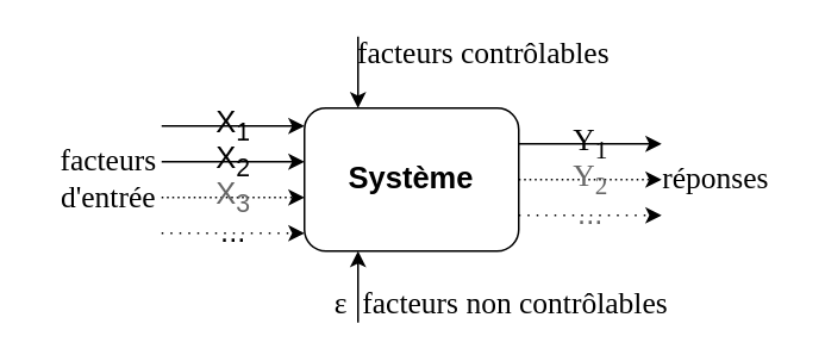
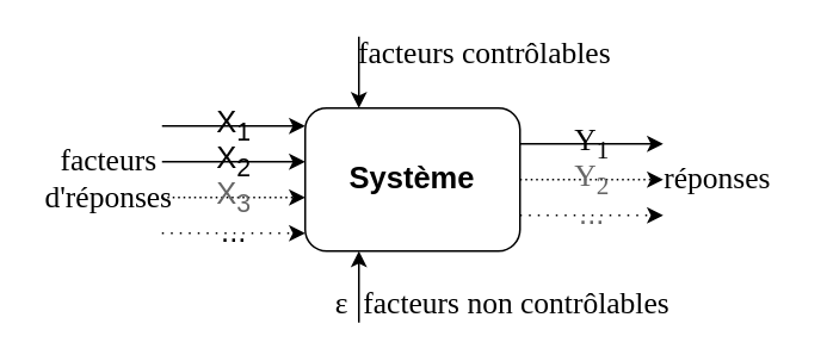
  <mxCell id="0" />
  <mxCell id="1" parent="0" />
  <mxCell id="2" value="&lt;font style=&quot;font-size: 17px;&quot;&gt;&lt;b&gt;Système&lt;/b&gt;&lt;/font&gt;" style="rounded=1;whiteSpace=wrap;html=1;labelBackgroundColor=none;fillColor=none;" vertex="1" parent="1"><mxGeometry x="170" y="60" width="120" height="80" as="geometry" /></mxCell>
  <mxCell id="3" value="X&lt;sub&gt;1&lt;/sub&gt;" style="endArrow=classic;html=1;rounded=0;fontSize=17;labelBackgroundColor=none;" edge="1" parent="1"><mxGeometry width="50" height="50" relative="1" as="geometry"><mxPoint x="90" y="70" as="sourcePoint" /><mxPoint x="170" y="70" as="targetPoint" /></mxGeometry></mxCell>
  <mxCell id="4" value="X&lt;sub&gt;2&lt;/sub&gt;" style="endArrow=classic;html=1;rounded=0;fontSize=17;labelBackgroundColor=none;" edge="1" parent="1"><mxGeometry width="50" height="50" relative="1" as="geometry"><mxPoint x="90" y="90" as="sourcePoint" /><mxPoint x="170" y="90" as="targetPoint" /></mxGeometry></mxCell>
  <mxCell id="5" value="X&lt;sub&gt;3&lt;/sub&gt;" style="endArrow=classic;html=1;rounded=0;fontSize=17;dashed=1;dashPattern=1 2;fontColor=#666666;labelBackgroundColor=none;" edge="1" parent="1"><mxGeometry width="50" height="50" relative="1" as="geometry"><mxPoint x="90" y="110" as="sourcePoint" /><mxPoint x="170" y="110" as="targetPoint" /></mxGeometry></mxCell>
  <mxCell id="6" value="&amp;nbsp;...&amp;nbsp;" style="endArrow=classic;html=1;rounded=0;fontSize=17;dashed=1;dashPattern=1 4;labelBackgroundColor=none;" edge="1" parent="1"><mxGeometry width="50" height="50" relative="1" as="geometry"><mxPoint x="90" y="130" as="sourcePoint" /><mxPoint x="170" y="130" as="targetPoint" /></mxGeometry></mxCell>
  <mxCell id="7" value="&lt;font color=&quot;#000000&quot;&gt;facteurs contrôlables&lt;br&gt;&lt;/font&gt;" style="endArrow=classic;html=1;rounded=0;fontFamily=Times New Roman;fontSize=17;fontColor=#666666;entryX=0.25;entryY=0;entryDx=0;entryDy=0;labelBackgroundColor=none;" edge="1" parent="1" target="2"><mxGeometry x="-0.5" y="70" width="50" height="50" relative="1" as="geometry"><mxPoint x="200" y="20" as="sourcePoint" /><mxPoint x="192" y="60" as="targetPoint" /><mxPoint as="offset" /></mxGeometry></mxCell>
  <mxCell id="8" value="&lt;font color=&quot;#000000&quot;&gt;ε&amp;nbsp; facteurs non contrôlables&lt;br&gt;&lt;/font&gt;" style="endArrow=classic;html=1;rounded=0;fontFamily=Times New Roman;fontSize=17;fontColor=#666666;entryX=0.25;entryY=1;entryDx=0;entryDy=0;labelBackgroundColor=none;" edge="1" parent="1" target="2"><mxGeometry x="-0.5" y="-80" width="50" height="50" relative="1" as="geometry"><mxPoint x="200" y="180" as="sourcePoint" /><mxPoint x="202" y="70" as="targetPoint" /><mxPoint as="offset" /></mxGeometry></mxCell>
- <mxCell id="9" value="facteurs&lt;br&gt;d'entrée" style="text;html=1;align=center;verticalAlign=middle;resizable=0;points=[];autosize=1;strokeColor=none;fillColor=none;fontSize=17;fontFamily=Times New Roman;fontColor=#000000;" vertex="1" parent="1"><mxGeometry x="20" y="75" width="80" height="50" as="geometry" /></mxCell>
+ <mxCell id="9" value="facteurs&lt;br&gt;d'réponses" style="text;html=1;align=center;verticalAlign=middle;resizable=0;points=[];autosize=1;strokeColor=none;fillColor=none;fontSize=17;fontFamily=Times New Roman;fontColor=#000000;" vertex="1" parent="1"><mxGeometry x="20" y="75" width="80" height="50" as="geometry" /></mxCell>
  <mxCell id="10" value="Y&lt;sub&gt;1&lt;/sub&gt;" style="endArrow=classic;html=1;rounded=0;fontFamily=Times New Roman;fontSize=17;fontColor=#000000;exitX=1;exitY=0.25;exitDx=0;exitDy=0;labelBackgroundColor=none;" edge="1" parent="1" source="2"><mxGeometry width="50" height="50" relative="1" as="geometry"><mxPoint x="190" y="120" as="sourcePoint" /><mxPoint x="370" y="80" as="targetPoint" /></mxGeometry></mxCell>
  <mxCell id="11" value="Y&lt;sub&gt;2&lt;/sub&gt;" style="endArrow=classic;html=1;rounded=0;fontFamily=Times New Roman;fontSize=17;fontColor=#666666;exitX=1;exitY=0.5;exitDx=0;exitDy=0;dashed=1;strokeColor=#000000;dashPattern=1 2;labelBackgroundColor=none;" edge="1" parent="1" source="2"><mxGeometry width="50" height="50" relative="1" as="geometry"><mxPoint x="290" y="124" as="sourcePoint" /><mxPoint x="370" y="100" as="targetPoint" /><mxPoint as="offset" /></mxGeometry></mxCell>
  <mxCell id="12" value="&amp;nbsp;...&amp;nbsp;" style="endArrow=classic;html=1;rounded=0;fontSize=17;dashed=1;dashPattern=1 4;exitX=1;exitY=0.75;exitDx=0;exitDy=0;fontColor=#666666;labelBackgroundColor=none;" edge="1" parent="1" source="2"><mxGeometry width="50" height="50" relative="1" as="geometry"><mxPoint x="170" y="230" as="sourcePoint" /><mxPoint x="370" y="120" as="targetPoint" /></mxGeometry></mxCell>
  <mxCell id="13" value="réponses" style="text;html=1;align=center;verticalAlign=middle;resizable=0;points=[];autosize=1;strokeColor=none;fillColor=none;fontSize=17;fontFamily=Times New Roman;fontColor=#000000;" vertex="1" parent="1"><mxGeometry x="360" y="85" width="80" height="30" as="geometry" /></mxCell>
